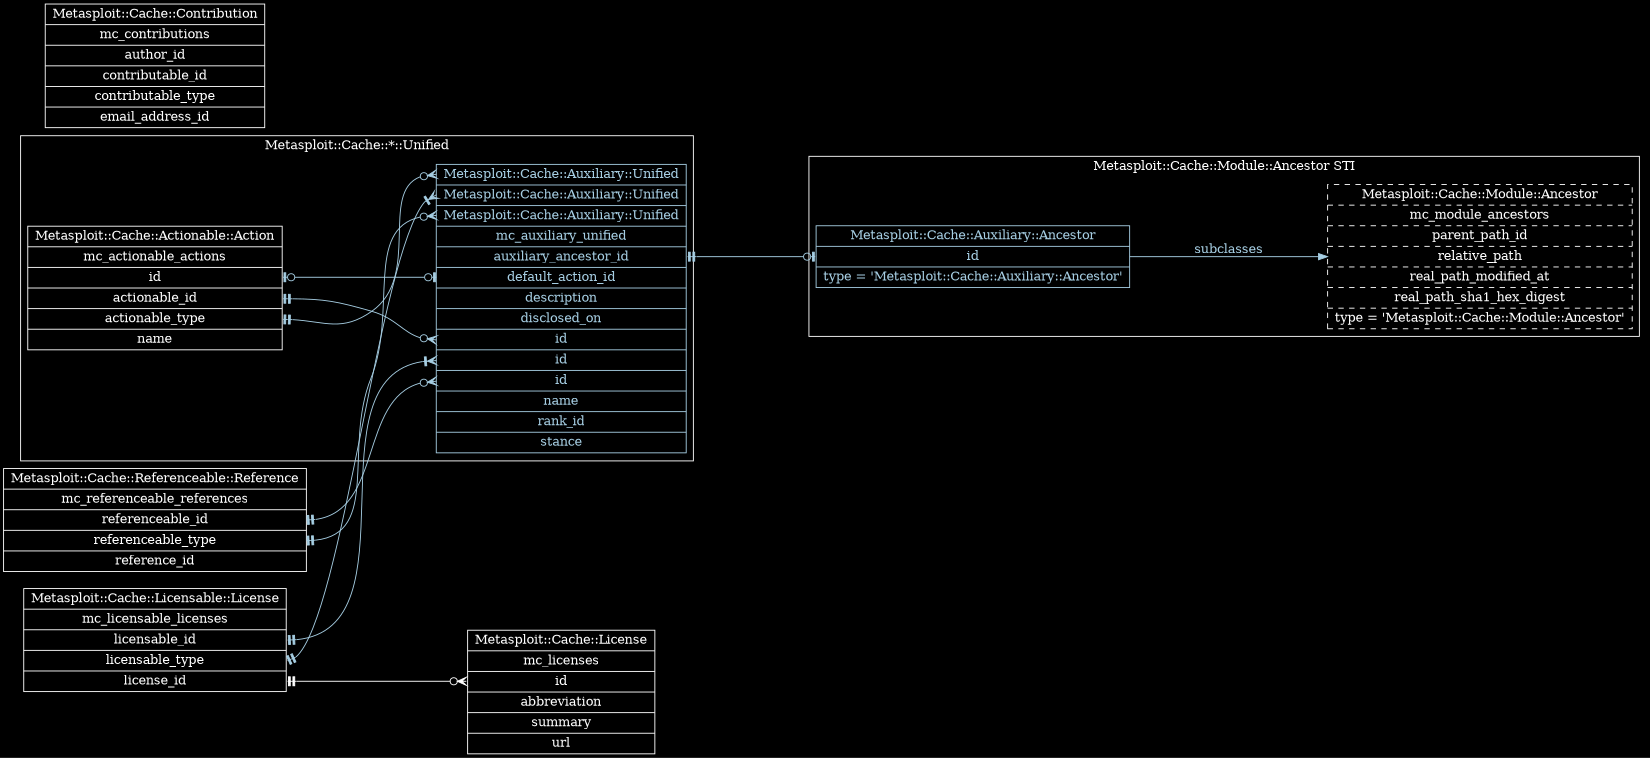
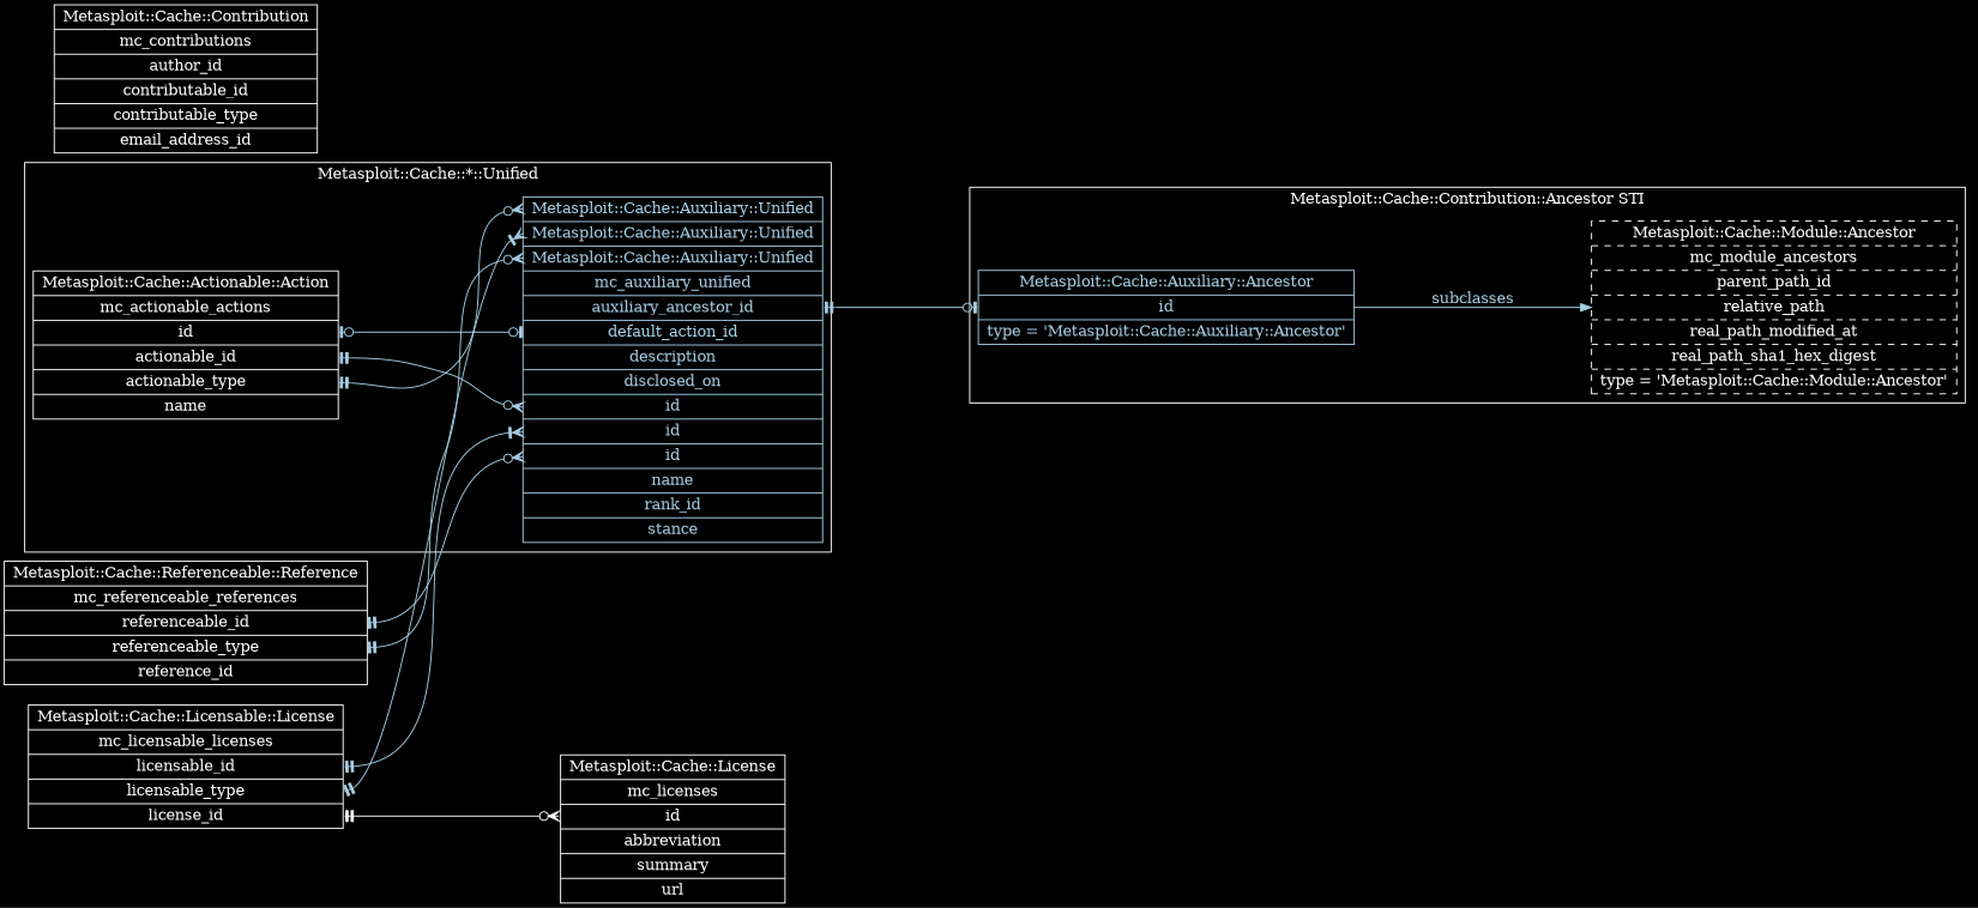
  digraph {
    bgcolor=black
    rankdir=LR
    ranksep=2
    node [color=white fontcolor=white shape=record]
    edge [color="/paired9/1" fontcolor=white arrowhead=crowodot arrowtail=teetee dir=both headport=id]
    n1 [label="Metasploit::Cache::Module::Ancestor | mc_module_ancestors | parent_path_id | relative_path | real_path_modified_at | real_path_sha1_hex_digest | type = 'Metasploit::Cache::Module::Ancestor'" style=dashed]
    n2 [color="/paired9/1" fontcolor="/paired9/1" label="Metasploit::Cache::Auxiliary::Ancestor | <id>id | type = 'Metasploit::Cache::Auxiliary::Ancestor'"]
    n3 [label="Metasploit::Cache::Actionable::Action | mc_actionable_actions | <id>id | <actionable_id>actionable_id | <actionable_type>actionable_type | name"]
    n4 [color="/paired9/1" fontcolor="/paired9/1" label="<type_for_actionable_type>Metasploit::Cache::Auxiliary::Unified | <type_for_licensable_type>Metasploit::Cache::Auxiliary::Unified | <type_for_referenceable_type>Metasploit::Cache::Auxiliary::Unified | mc_auxiliary_unified | <auxiliary_ancestor_id>auxiliary_ancestor_id | <default_action_id>default_action_id | description | disclosed_on | <id_for_actionable_id>id | <id_for_licensable_id>id | <id_for_referenceable_id>id | name | rank_id | stance"]
    n5 [label="Metasploit::Cache::Contribution | mc_contributions | author_id | <contributable_id>contributable_id | <contributable_type>contributable_type | email_address_id"]
    n6 [label="Metasploit::Cache::License | mc_licenses | <id>id | abbreviation | summary | url"]
    n7 [label="Metasploit::Cache::Licensable::License | mc_licensable_licenses | <licensable_id>licensable_id | <licensable_type>licensable_type | <license_id>license_id"]
    n8 [label="Metasploit::Cache::Referenceable::Reference | mc_referenceable_references | <referenceable_id>referenceable_id | <referenceable_type>referenceable_type | reference_id"]
    subgraph cluster_1 {
      color=white
      fontcolor=white
-     label="Metasploit::Cache::Module::Ancestor STI"
+     label="Metasploit::Cache::Contribution::Ancestor STI"
      n1
      n2
    }
    subgraph cluster_2 {
      color=white
      fontcolor=white
      label="Metasploit::Cache::*::Unified"
      n3
      n4
    }
    n2 -> n1 [fontcolor="/paired9/1" label=subclasses arrowhead="" arrowtail="" dir="" headport=""]
    n3 -> n4 [headport=id_for_actionable_id tailport=actionable_id]
    n3 -> n4 [headport=type_for_actionable_type tailport=actionable_type]
    n4 -> n2 [arrowhead=teeodot tailport=auxiliary_ancestor_id]
    n4 -> n3 [arrowhead=teeodot arrowtail=teeodot tailport=default_action_id]
    n7 -> n4 [arrowhead=crowtee headport=id_for_licensable_id tailport=licensable_id]
    n7 -> n4 [arrowhead=crowtee headport=type_for_licensable_type tailport=licensable_type]
    n7 -> n6 [color=white tailport=license_id]
    n8 -> n4 [headport=id_for_referenceable_id tailport=referenceable_id]
    n8 -> n4 [headport=type_for_referenceable_type tailport=referenceable_type]
  }
